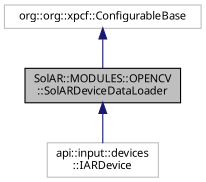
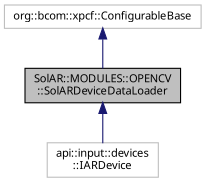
  digraph {
    fontname="Noto Sans"
    node [color=grey75 fillcolor=white fontname="Noto Sans" fontsize=10 shape=record style=filled]
    edge [color=midnightblue dir=back fontname="Noto Sans" fontsize=10 labelfontname=Helvetica labelfontsize=10 style=solid]
    n1 [color=black fillcolor=grey75 fontcolor=black height=0.2 label="SolAR::MODULES::OPENCV\l::SolARDeviceDataLoader" width=0.4]
    n2 [height=0.2 label="api::input::devices\l::IARDevice" width=0.4]
-   n3 [height=0.2 label="org::org::xpcf::ConfigurableBase" width=0.4]
+   n3 [height=0.2 label="org::bcom::xpcf::ConfigurableBase" width=0.4]
    n1 -> n2
    n3 -> n1
  }
